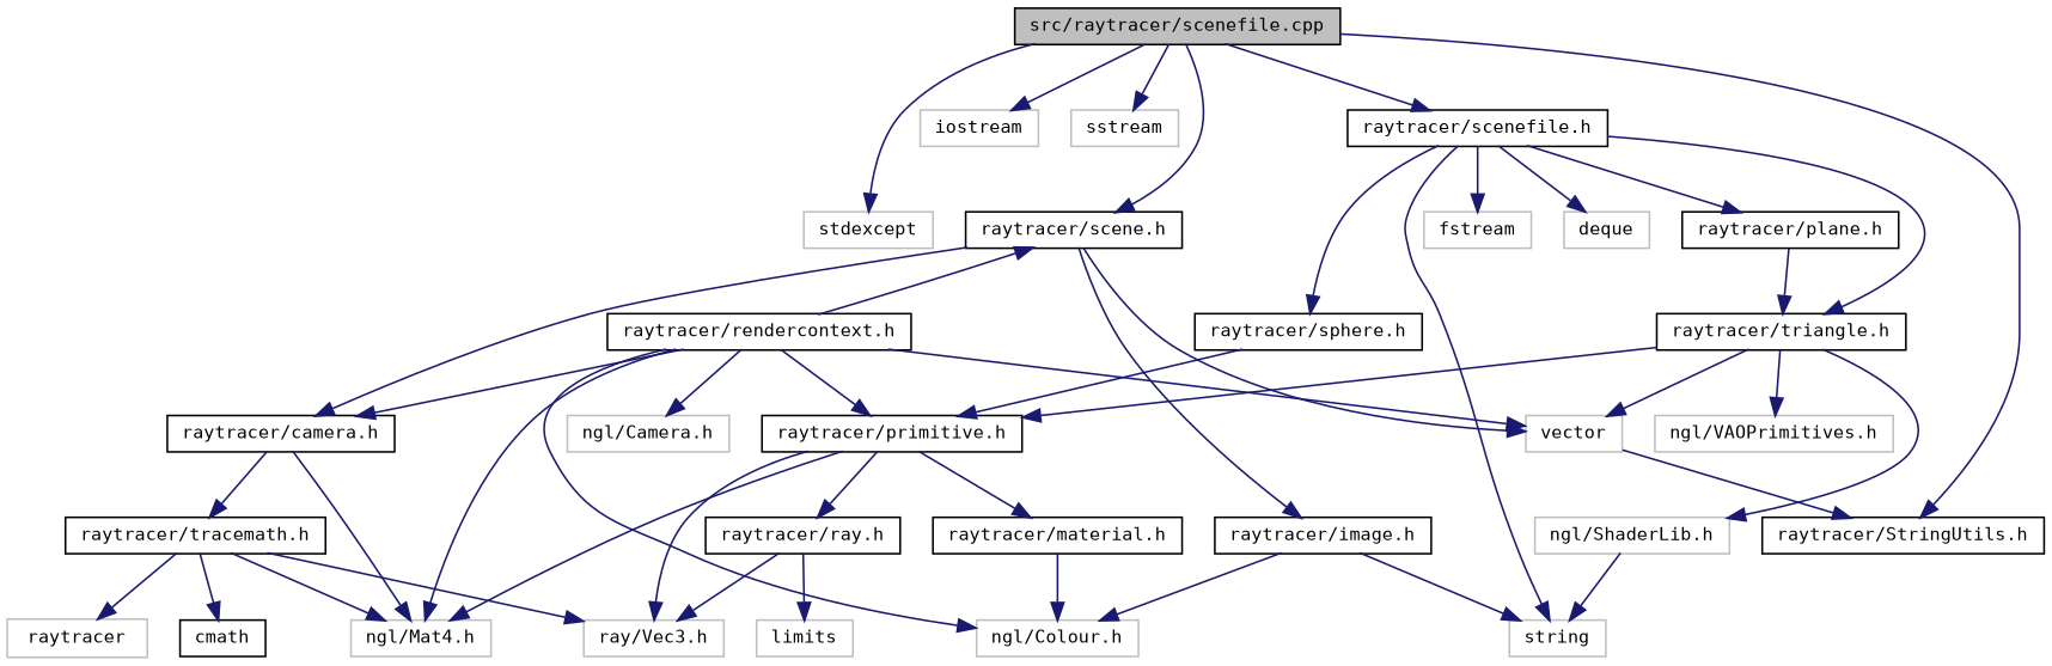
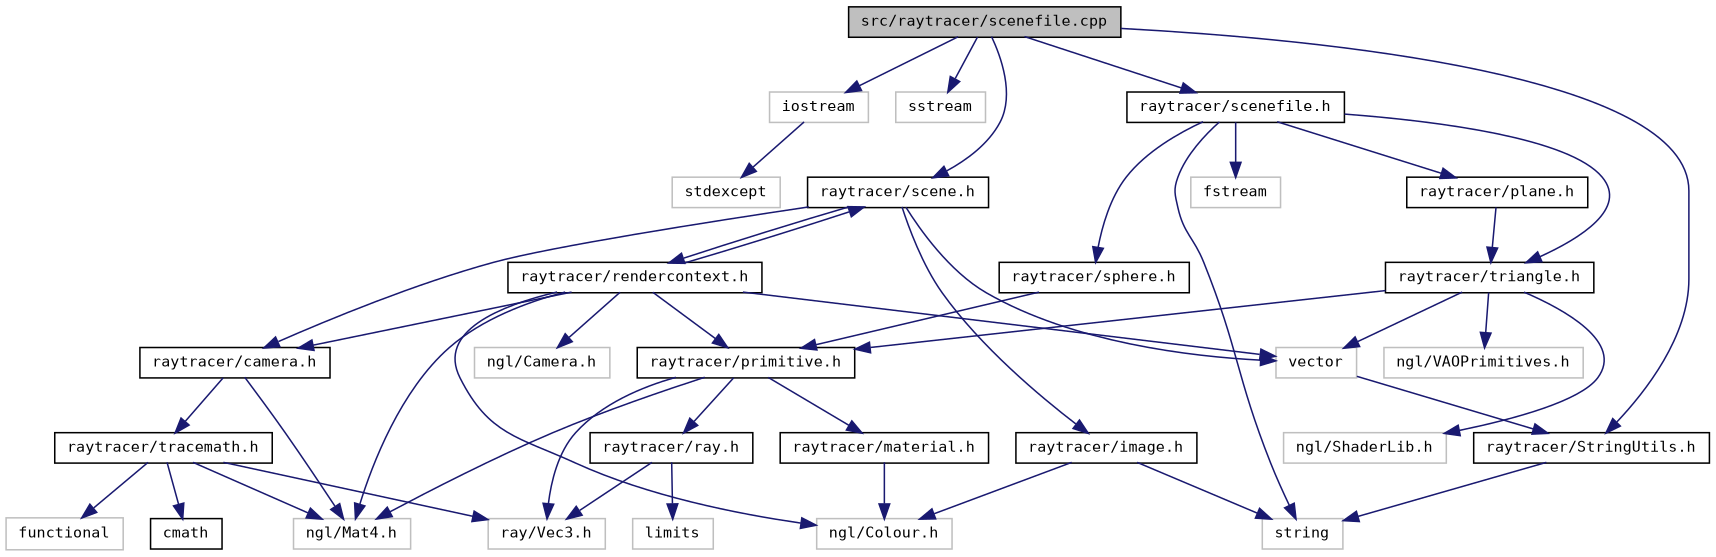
  digraph {
    fontname="DejaVu Sans Mono"
    node [color=black fillcolor=white fontname="DejaVu Sans Mono" fontsize=10 shape=record style=filled]
    edge [color=midnightblue fontname="DejaVu Sans Mono" fontsize=10 labelfontname=FreeSans labelfontsize=10 style=solid]
    n1 [fillcolor=grey75 fontcolor=black height=0.2 label="src/raytracer/scenefile.cpp" width=0.4]
    n2 [color=grey75 height=0.2 label=stdexcept width=0.4]
    n3 [color=grey75 height=0.2 label=sstream width=0.4]
    n4 [color=grey75 height=0.2 label=iostream width=0.4]
    n5 [height=0.2 label="raytracer/scenefile.h" width=0.4]
    n6 [height=0.2 label="raytracer/StringUtils.h" width=0.4]
    n7 [height=0.2 label="raytracer/scene.h" width=0.4]
    n8 [color=grey75 height=0.2 label=string width=0.4]
    n9 [color=grey75 height=0.2 label=fstream width=0.4]
-   n10 [color=grey75 height=0.2 label=deque width=0.4]
    n11 [height=0.2 label="raytracer/sphere.h" width=0.4]
    n12 [height=0.2 label="raytracer/triangle.h" width=0.4]
    n13 [height=0.2 label="raytracer/plane.h" width=0.4]
    n14 [color=grey75 height=0.2 label=vector width=0.4]
    n15 [height=0.2 label="raytracer/rendercontext.h" width=0.4]
    n16 [height=0.2 label="raytracer/camera.h" width=0.4]
    n17 [height=0.2 label="raytracer/image.h" width=0.4]
    n18 [height=0.2 label="raytracer/primitive.h" width=0.4]
    n19 [color=grey75 height=0.2 label="ngl/VAOPrimitives.h" width=0.4]
    n20 [color=grey75 height=0.2 label="ngl/ShaderLib.h" width=0.4]
    n21 [color=grey75 height=0.2 label="ray/Vec3.h" width=0.4]
    n22 [color=grey75 height=0.2 label="ngl/Mat4.h" width=0.4]
    n23 [height=0.2 label="raytracer/ray.h" width=0.4]
    n24 [height=0.2 label="raytracer/material.h" width=0.4]
    n25 [color=grey75 height=0.2 label=limits width=0.4]
    n26 [color=grey75 height=0.2 label="ngl/Colour.h" width=0.4]
    n27 [color=grey75 height=0.2 label="ngl/Camera.h" width=0.4]
    n28 [height=0.2 label="raytracer/tracemath.h" width=0.4]
    n29 [height=0.2 label=cmath width=0.4]
-   n30 [color=grey75 height=0.2 label=raytracer width=0.4]
-   n1 -> n2
+   n30 [color=grey75 height=0.2 label=functional width=0.4]
+   n4 -> n2
    n1 -> n3
    n1 -> n4
    n1 -> n5
    n1 -> n6
    n1 -> n7
    n5 -> n8
    n5 -> n9
-   n5 -> n10
    n5 -> n11
    n5 -> n12
    n5 -> n13
-   n20 -> n8
+   n6 -> n8
    n7 -> n14
+   n7 -> n15
    n7 -> n16
    n7 -> n17
    n11 -> n18
    n12 -> n14
    n12 -> n18
    n12 -> n19
    n12 -> n20
    n13 -> n12
    n14 -> n6
    n15 -> n7
    n15 -> n14
    n15 -> n16
    n15 -> n18
    n15 -> n22
    n15 -> n26
    n15 -> n27
    n16 -> n22
    n16 -> n28
    n17 -> n8
    n17 -> n26
    n18 -> n21
    n18 -> n22
    n18 -> n23
    n18 -> n24
    n23 -> n21
    n23 -> n25
    n24 -> n26
    n28 -> n21
    n28 -> n22
    n28 -> n29
    n28 -> n30
  }
